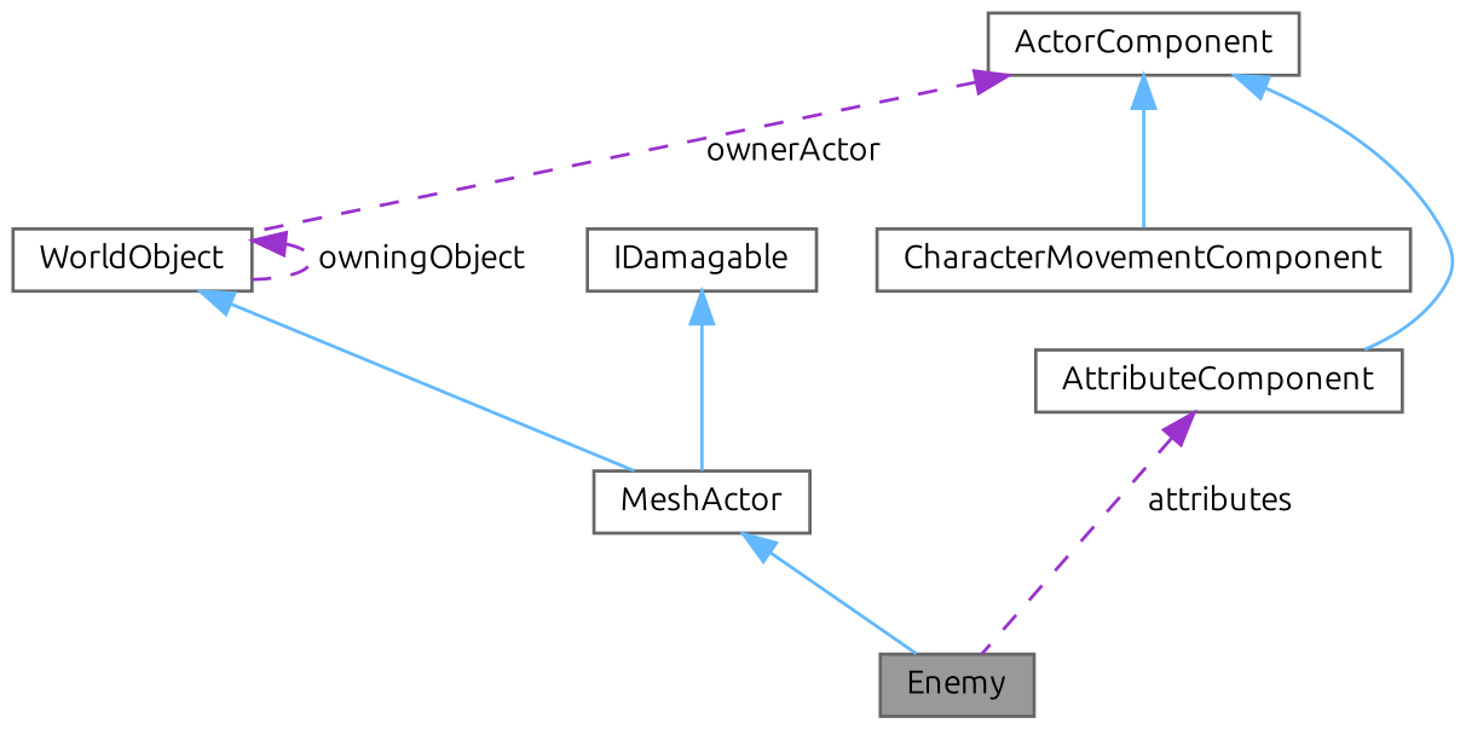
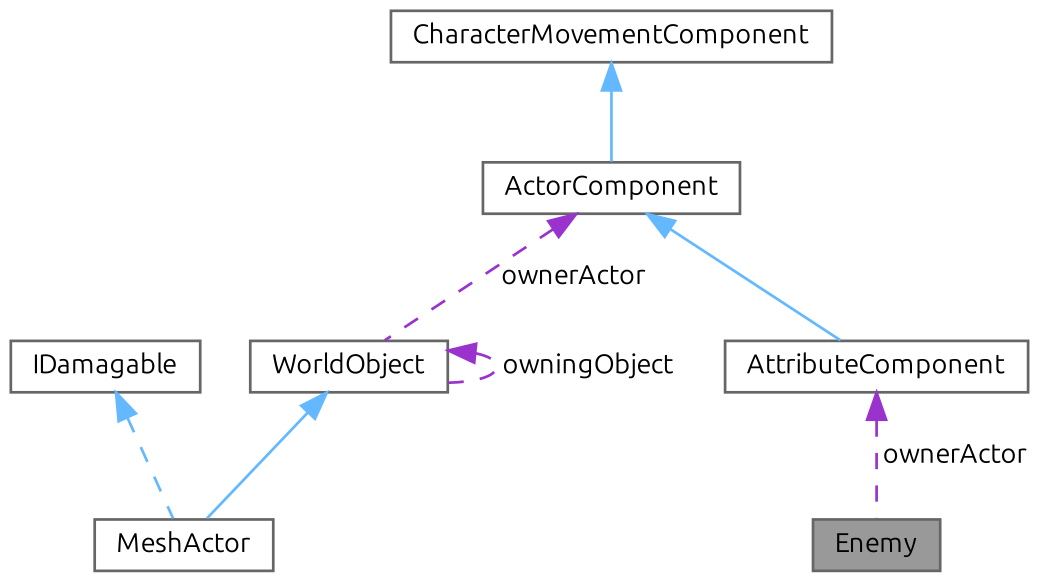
  digraph {
    fontname=Ubuntu
    node [color=gray40 fillcolor=white fontname=Ubuntu fontsize=10 shape=box style=filled]
    edge [color=steelblue1 dir=back fontname=Ubuntu fontsize=10 labelfontname=Helvetica labelfontsize=10 style=solid]
    n1 [fillcolor=grey60 fontcolor=black height=0.2 label=Enemy width=0.4]
    n2 [height=0.2 label=MeshActor width=0.4]
    n3 [height=0.2 label=WorldObject width=0.4]
    n4 [height=0.2 label=ActorComponent width=0.4]
    n5 [height=0.2 label=AttributeComponent width=0.4]
    n6 [height=0.2 label=CharacterMovementComponent width=0.4]
    n7 [height=0.2 label=IDamagable width=0.4]
-   n2 -> n1
    n3 -> n2
    n3 -> n3 [color=darkorchid3 label=" owningObject" style=dashed]
    n4 -> n3 [color=darkorchid3 label=" ownerActor" style=dashed]
    n4 -> n5
-   n4 -> n6
-   n5 -> n1 [color=darkorchid3 label=" attributes" style=dashed]
-   n7 -> n2
+   n6 -> n4
+   n5 -> n1 [color=darkorchid3 label=" ownerActor" style=dashed]
+   n7 -> n2 [style=dashed]
  }
